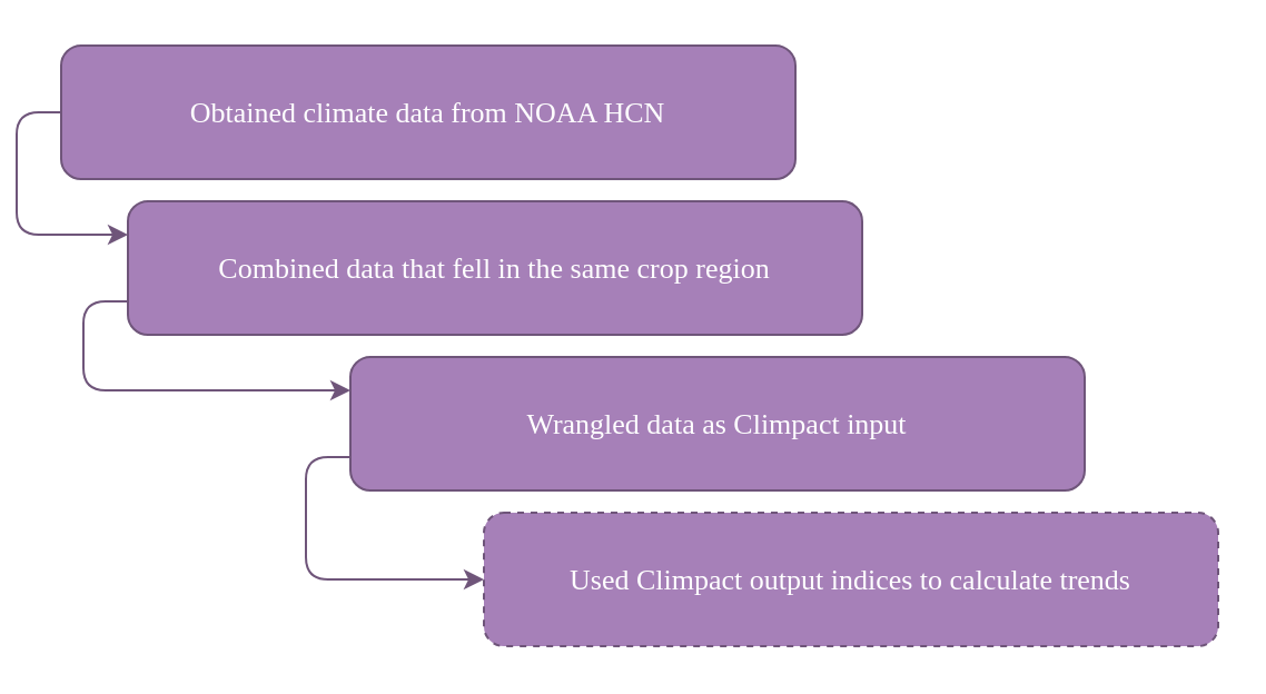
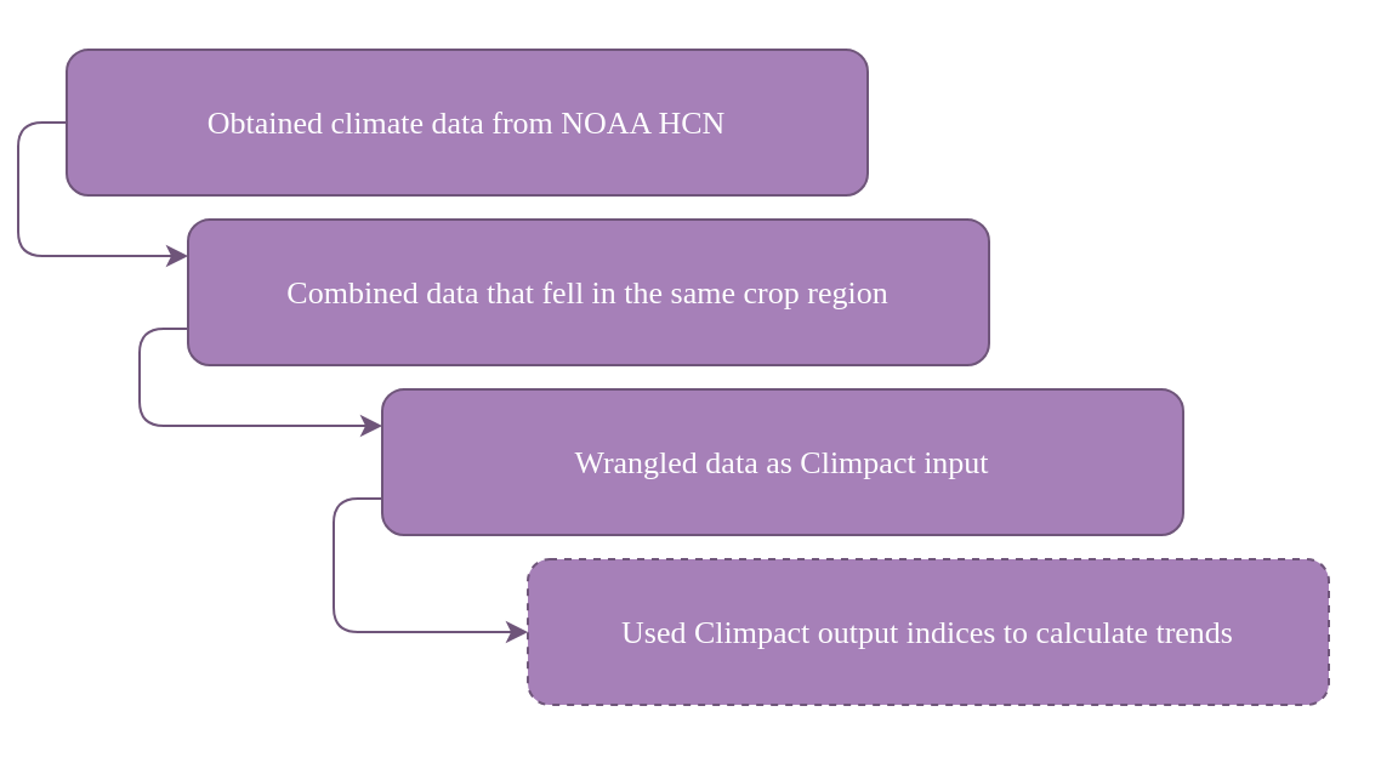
  <mxCell id="0" />
  <mxCell id="1" parent="0" />
  <mxCell id="2" style="edgeStyle=orthogonalEdgeStyle;rounded=1;orthogonalLoop=1;jettySize=auto;html=1;exitX=0;exitY=0.5;exitDx=0;exitDy=0;entryX=0;entryY=0.25;entryDx=0;entryDy=0;strokeColor=#6f557a;fontColor=#333333;" edge="1" parent="1" source="3" target="5"><mxGeometry relative="1" as="geometry" /></mxCell>
  <mxCell id="3" value="Obtained climate data from NOAA HCN" style="rounded=1;whiteSpace=wrap;html=1;fillColor=#A680B8;strokeColor=#6F557A;fontColor=#FFFFFF;fontFamily=Verdana;fontSize=13;" vertex="1" parent="1"><mxGeometry x="20" y="20" width="330" height="60" as="geometry" /></mxCell>
  <mxCell id="4" style="edgeStyle=orthogonalEdgeStyle;rounded=1;orthogonalLoop=1;jettySize=auto;html=1;exitX=0;exitY=0.75;exitDx=0;exitDy=0;entryX=0;entryY=0.25;entryDx=0;entryDy=0;strokeColor=#6f557a;fontColor=#333333;" edge="1" parent="1" source="5" target="7"><mxGeometry relative="1" as="geometry" /></mxCell>
- <mxCell id="5" value="Combined data that fell in the same crop region" style="rounded=1;whiteSpace=wrap;html=1;fillColor=#A680B8;strokeColor=#6F557A;fontColor=#FFFFFF;fontFamily=Verdana;fontSize=13;" vertex="1" parent="1"><mxGeometry x="50" y="90" width="330" height="60" as="geometry" /></mxCell>
+ <mxCell id="5" value="Combined data that fell in the same crop region" style="rounded=1;whiteSpace=wrap;html=1;fillColor=#A680B8;strokeColor=#6F557A;fontColor=#FFFFFF;fontFamily=Verdana;fontSize=13;" vertex="1" parent="1"><mxGeometry x="70" y="90" width="330" height="60" as="geometry" /></mxCell>
  <mxCell id="6" style="edgeStyle=orthogonalEdgeStyle;rounded=1;orthogonalLoop=1;jettySize=auto;html=1;exitX=0;exitY=0.75;exitDx=0;exitDy=0;entryX=0;entryY=0.5;entryDx=0;entryDy=0;strokeColor=#6f557a;fontColor=#333333;" edge="1" parent="1" source="7" target="8"><mxGeometry relative="1" as="geometry" /></mxCell>
  <mxCell id="7" value="Wrangled data as Climpact input" style="rounded=1;whiteSpace=wrap;html=1;fillColor=#A680B8;strokeColor=#6F557A;fontColor=#FFFFFF;fontFamily=Verdana;fontSize=13;" vertex="1" parent="1"><mxGeometry x="150" y="160" width="330" height="60" as="geometry" /></mxCell>
  <mxCell id="8" value="Used Climpact output indices to calculate trends" style="rounded=1;whiteSpace=wrap;html=1;fillColor=#A680B8;strokeColor=#6F557A;fontColor=#FFFFFF;fontFamily=Verdana;fontSize=13;dashed=1;" vertex="1" parent="1"><mxGeometry x="210" y="230" width="330" height="60" as="geometry" /></mxCell>
